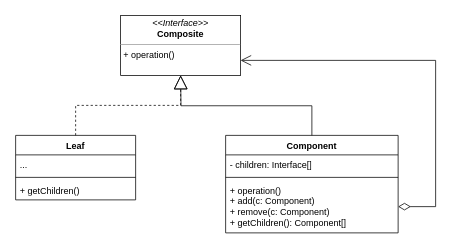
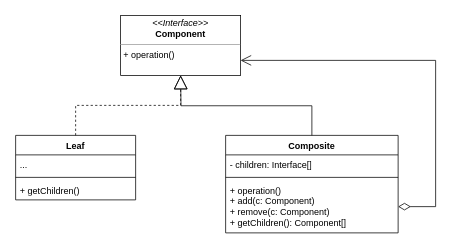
  <mxCell id="0" />
  <mxCell id="1" parent="0" />
- <mxCell id="2" value="&lt;p style=&quot;margin:0px;margin-top:4px;text-align:center;&quot;&gt;&lt;i&gt;&amp;lt;&amp;lt;Interface&amp;gt;&amp;gt;&lt;/i&gt;&lt;br&gt;&lt;b&gt;Composite&lt;/b&gt;&lt;/p&gt;&lt;hr size=&quot;1&quot;&gt;&lt;p style=&quot;margin:0px;margin-left:4px;&quot;&gt;&lt;/p&gt;&lt;p style=&quot;margin:0px;margin-left:4px;&quot;&gt;+ operation()&lt;br&gt;&lt;br&gt;&lt;/p&gt;" style="verticalAlign=top;align=left;overflow=fill;fontSize=12;fontFamily=Helvetica;html=1;whiteSpace=wrap;" vertex="1" parent="1"><mxGeometry x="160" y="20" width="160" height="80" as="geometry" /></mxCell>
- <mxCell id="3" value="Component" style="swimlane;fontStyle=1;align=center;verticalAlign=top;childLayout=stackLayout;horizontal=1;startSize=26;horizontalStack=0;resizeParent=1;resizeParentMax=0;resizeLast=0;collapsible=1;marginBottom=0;whiteSpace=wrap;html=1;" vertex="1" parent="1"><mxGeometry x="300" y="180" width="230" height="130" as="geometry" /></mxCell>
+ <mxCell id="2" value="&lt;p style=&quot;margin:0px;margin-top:4px;text-align:center;&quot;&gt;&lt;i&gt;&amp;lt;&amp;lt;Interface&amp;gt;&amp;gt;&lt;/i&gt;&lt;br&gt;&lt;b&gt;Component&lt;/b&gt;&lt;/p&gt;&lt;hr size=&quot;1&quot;&gt;&lt;p style=&quot;margin:0px;margin-left:4px;&quot;&gt;&lt;/p&gt;&lt;p style=&quot;margin:0px;margin-left:4px;&quot;&gt;+ operation()&lt;br&gt;&lt;br&gt;&lt;/p&gt;" style="verticalAlign=top;align=left;overflow=fill;fontSize=12;fontFamily=Helvetica;html=1;whiteSpace=wrap;" vertex="1" parent="1"><mxGeometry x="160" y="20" width="160" height="80" as="geometry" /></mxCell>
+ <mxCell id="3" value="Composite" style="swimlane;fontStyle=1;align=center;verticalAlign=top;childLayout=stackLayout;horizontal=1;startSize=26;horizontalStack=0;resizeParent=1;resizeParentMax=0;resizeLast=0;collapsible=1;marginBottom=0;whiteSpace=wrap;html=1;" vertex="1" parent="1"><mxGeometry x="300" y="180" width="230" height="130" as="geometry" /></mxCell>
  <mxCell id="4" value="- children:&amp;nbsp;&lt;span style=&quot;border-color: var(--border-color); text-align: center;&quot;&gt;Interface[]&lt;/span&gt;" style="text;strokeColor=none;fillColor=none;align=left;verticalAlign=top;spacingLeft=4;spacingRight=4;overflow=hidden;rotatable=0;points=[[0,0.5],[1,0.5]];portConstraint=eastwest;whiteSpace=wrap;html=1;" vertex="1" parent="3"><mxGeometry y="26" width="230" height="26" as="geometry" /></mxCell>
  <mxCell id="5" value="" style="line;strokeWidth=1;fillColor=none;align=left;verticalAlign=middle;spacingTop=-1;spacingLeft=3;spacingRight=3;rotatable=0;labelPosition=right;points=[];portConstraint=eastwest;strokeColor=inherit;" vertex="1" parent="3"><mxGeometry y="52" width="230" height="8" as="geometry" /></mxCell>
  <mxCell id="6" value="+ operation()&lt;br&gt;+ add(c: Component)&lt;br&gt;+ remove(c: Component)&lt;br&gt;+ getChildren(): Component[]" style="text;strokeColor=none;fillColor=none;align=left;verticalAlign=top;spacingLeft=4;spacingRight=4;overflow=hidden;rotatable=0;points=[[0,0.5],[1,0.5]];portConstraint=eastwest;whiteSpace=wrap;html=1;" vertex="1" parent="3"><mxGeometry y="60" width="230" height="70" as="geometry" /></mxCell>
  <mxCell id="7" value="Leaf" style="swimlane;fontStyle=1;align=center;verticalAlign=top;childLayout=stackLayout;horizontal=1;startSize=26;horizontalStack=0;resizeParent=1;resizeParentMax=0;resizeLast=0;collapsible=1;marginBottom=0;whiteSpace=wrap;html=1;" vertex="1" parent="1"><mxGeometry x="20" y="180" width="160" height="86" as="geometry" /></mxCell>
  <mxCell id="8" value="..." style="text;strokeColor=none;fillColor=none;align=left;verticalAlign=top;spacingLeft=4;spacingRight=4;overflow=hidden;rotatable=0;points=[[0,0.5],[1,0.5]];portConstraint=eastwest;whiteSpace=wrap;html=1;" vertex="1" parent="7"><mxGeometry y="26" width="160" height="26" as="geometry" /></mxCell>
  <mxCell id="9" value="" style="line;strokeWidth=1;fillColor=none;align=left;verticalAlign=middle;spacingTop=-1;spacingLeft=3;spacingRight=3;rotatable=0;labelPosition=right;points=[];portConstraint=eastwest;strokeColor=inherit;" vertex="1" parent="7"><mxGeometry y="52" width="160" height="8" as="geometry" /></mxCell>
  <mxCell id="10" value="+ getChildren()" style="text;strokeColor=none;fillColor=none;align=left;verticalAlign=top;spacingLeft=4;spacingRight=4;overflow=hidden;rotatable=0;points=[[0,0.5],[1,0.5]];portConstraint=eastwest;whiteSpace=wrap;html=1;" vertex="1" parent="7"><mxGeometry y="60" width="160" height="26" as="geometry" /></mxCell>
  <mxCell id="11" value="" style="endArrow=block;endSize=16;endFill=0;html=1;rounded=0;edgeStyle=orthogonalEdgeStyle;entryX=0.5;entryY=1;entryDx=0;entryDy=0;exitX=0.5;exitY=0;exitDx=0;exitDy=0;dashed=1;" edge="1" parent="1" source="7" target="2"><mxGeometry width="160" relative="1" as="geometry"><mxPoint x="30" y="390" as="sourcePoint" /><mxPoint x="190" y="390" as="targetPoint" /></mxGeometry></mxCell>
  <mxCell id="12" value="" style="endArrow=block;endSize=16;endFill=0;html=1;rounded=0;edgeStyle=orthogonalEdgeStyle;exitX=0.5;exitY=0;exitDx=0;exitDy=0;" edge="1" parent="1" source="3"><mxGeometry width="160" relative="1" as="geometry"><mxPoint x="90" y="410" as="sourcePoint" /><mxPoint x="240" y="100" as="targetPoint" /></mxGeometry></mxCell>
  <mxCell id="13" value="" style="endArrow=open;html=1;endSize=12;startArrow=diamondThin;startSize=14;startFill=0;edgeStyle=orthogonalEdgeStyle;align=left;verticalAlign=bottom;rounded=0;exitX=1;exitY=0.5;exitDx=0;exitDy=0;entryX=1;entryY=0.75;entryDx=0;entryDy=0;" edge="1" parent="1" source="6" target="2"><mxGeometry x="-1" y="3" relative="1" as="geometry"><mxPoint x="180" y="360" as="sourcePoint" /><mxPoint x="340" y="360" as="targetPoint" /><Array as="points"><mxPoint x="580" y="275" /><mxPoint x="580" y="80" /></Array><mxPoint as="offset" /></mxGeometry></mxCell>
